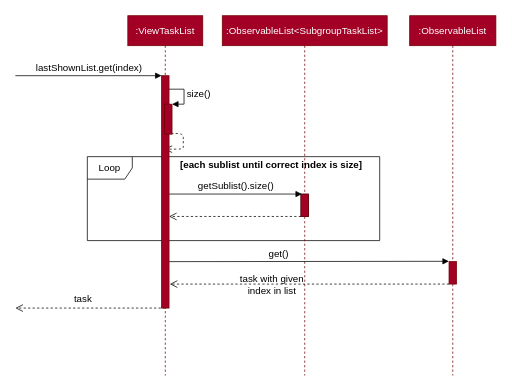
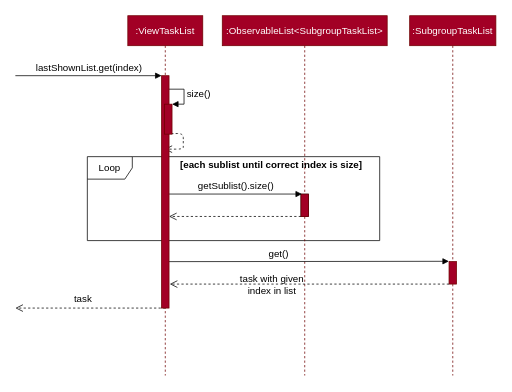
  <mxCell id="0" />
  <mxCell id="1" parent="0" />
  <mxCell id="2" value="Loop" style="shape=umlFrame;whiteSpace=wrap;html=1;fontSize=13;fontColor=#000000;" parent="1" vertex="1"><mxGeometry x="116" y="208" width="390" height="112" as="geometry" /></mxCell>
  <mxCell id="3" value=":ViewTaskList" style="shape=umlLifeline;perimeter=lifelinePerimeter;whiteSpace=wrap;html=1;container=1;collapsible=0;recursiveResize=0;outlineConnect=0;shadow=0;fillColor=#a20025;fontSize=13;fontColor=#ffffff;strokeColor=#6F0000;" parent="1" vertex="1"><mxGeometry x="170" y="20" width="100" height="480" as="geometry" /></mxCell>
  <mxCell id="4" value="lastShownList.get(index)" style="html=1;verticalAlign=bottom;endArrow=block;fillColor=#4D9900;fontSize=13;" parent="1" edge="1"><mxGeometry width="80" relative="1" as="geometry"><mxPoint x="20" y="100" as="sourcePoint" /><mxPoint x="215" y="100" as="targetPoint" /></mxGeometry></mxCell>
  <mxCell id="5" value="size()" style="edgeStyle=orthogonalEdgeStyle;html=1;align=left;spacingLeft=2;endArrow=block;rounded=0;entryX=1;entryY=0;fillColor=#4D9900;fontSize=13;" parent="1" target="20" edge="1"><mxGeometry relative="1" as="geometry"><mxPoint x="220" y="118" as="sourcePoint" /><Array as="points"><mxPoint x="245" y="118" /><mxPoint x="245" y="138" /></Array></mxGeometry></mxCell>
  <mxCell id="6" value="" style="html=1;verticalAlign=bottom;endArrow=open;dashed=1;endSize=8;fillColor=#4D9900;exitX=0.883;exitY=0.983;exitDx=0;exitDy=0;exitPerimeter=0;fontSize=13;" parent="1" source="20" edge="1"><mxGeometry x="-0.3" y="-20" relative="1" as="geometry"><mxPoint x="299" y="198" as="sourcePoint" /><mxPoint x="219" y="198" as="targetPoint" /><Array as="points"><mxPoint x="244" y="177" /><mxPoint x="244" y="188" /><mxPoint x="244" y="198" /><mxPoint x="244" y="198" /></Array><mxPoint x="40" as="offset" /></mxGeometry></mxCell>
  <mxCell id="7" value=":ObservableList&amp;lt;SubgroupTaskList&amp;gt;" style="shape=umlLifeline;perimeter=lifelinePerimeter;whiteSpace=wrap;html=1;container=1;collapsible=0;recursiveResize=0;outlineConnect=0;shadow=0;fillColor=#a20025;fontSize=13;fontColor=#ffffff;strokeColor=#6F0000;" parent="1" vertex="1"><mxGeometry x="296" y="20" width="220" height="480" as="geometry" /></mxCell>
  <mxCell id="8" value="task" style="html=1;verticalAlign=bottom;endArrow=open;dashed=1;endSize=8;fillColor=#4D9900;fontSize=13;" parent="1" edge="1"><mxGeometry x="0.1" y="-2" relative="1" as="geometry"><mxPoint x="220" y="410" as="sourcePoint" /><mxPoint x="20" y="410" as="targetPoint" /><mxPoint as="offset" /></mxGeometry></mxCell>
  <mxCell id="9" value="" style="html=1;points=[];perimeter=orthogonalPerimeter;shadow=0;fillColor=#6666FF;fontSize=13;" parent="1" vertex="1"><mxGeometry x="401" y="258" width="10" height="30" as="geometry" /></mxCell>
  <mxCell id="10" value="" style="html=1;verticalAlign=bottom;endArrow=open;dashed=1;endSize=8;fillColor=#4D9900;fontSize=13;exitX=0;exitY=0.993;exitDx=0;exitDy=0;exitPerimeter=0;" parent="1" source="9" target="19" edge="1"><mxGeometry relative="1" as="geometry"><mxPoint x="442" y="388" as="sourcePoint" /><mxPoint x="281" y="388.083" as="targetPoint" /></mxGeometry></mxCell>
  <mxCell id="11" value="[each sublist until correct index is size]" style="text;html=1;align=center;verticalAlign=middle;resizable=0;points=[];autosize=1;fontSize=13;fontColor=#000000;fontStyle=1" parent="1" vertex="1"><mxGeometry x="226" y="208" width="270" height="20" as="geometry" /></mxCell>
- <mxCell id="12" value=":ObservableList" style="shape=umlLifeline;perimeter=lifelinePerimeter;whiteSpace=wrap;html=1;container=1;collapsible=0;recursiveResize=0;outlineConnect=0;shadow=0;fillColor=#a20025;fontSize=13;fontColor=#ffffff;strokeColor=#6F0000;" parent="1" vertex="1"><mxGeometry x="546" y="20" width="115" height="480" as="geometry" /></mxCell>
+ <mxCell id="12" value=":SubgroupTaskList" style="shape=umlLifeline;perimeter=lifelinePerimeter;whiteSpace=wrap;html=1;container=1;collapsible=0;recursiveResize=0;outlineConnect=0;shadow=0;fillColor=#a20025;fontSize=13;fontColor=#ffffff;strokeColor=#6F0000;" parent="1" vertex="1"><mxGeometry x="546" y="20" width="115" height="480" as="geometry" /></mxCell>
  <mxCell id="13" value="" style="html=1;points=[];perimeter=orthogonalPerimeter;shadow=0;fillColor=#a20025;fontSize=13;strokeColor=#6F0000;fontColor=#ffffff;" parent="12" vertex="1"><mxGeometry x="52.5" y="328" width="10" height="30" as="geometry" /></mxCell>
  <mxCell id="14" value="get()" style="html=1;verticalAlign=bottom;endArrow=block;fillColor=#4D9900;fontSize=13;entryX=-0.019;entryY=-0.013;entryDx=0;entryDy=0;entryPerimeter=0;exitX=1;exitY=0.837;exitDx=0;exitDy=0;exitPerimeter=0;" parent="1" target="13" edge="1"><mxGeometry x="-0.22" width="80" relative="1" as="geometry"><mxPoint x="225" y="348.06" as="sourcePoint" /><mxPoint x="696" y="348" as="targetPoint" /><mxPoint as="offset" /></mxGeometry></mxCell>
  <mxCell id="15" value="" style="html=1;verticalAlign=bottom;endArrow=open;dashed=1;endSize=8;fillColor=#4D9900;fontSize=13;" parent="1" source="13" edge="1"><mxGeometry relative="1" as="geometry"><mxPoint x="586" y="378" as="sourcePoint" /><mxPoint x="226" y="378" as="targetPoint" /></mxGeometry></mxCell>
  <mxCell id="16" value="&lt;div&gt;task with given &lt;br&gt;&lt;/div&gt;&lt;div&gt;index in list&lt;/div&gt;" style="text;html=1;align=center;verticalAlign=middle;resizable=0;points=[];fontSize=13;fontColor=#000000;" parent="15" vertex="1" connectable="0"><mxGeometry x="-0.585" y="1" relative="1" as="geometry"><mxPoint x="-160" y="-1" as="offset" /></mxGeometry></mxCell>
  <mxCell id="17" value="" style="html=1;points=[];perimeter=orthogonalPerimeter;shadow=0;fillColor=#a20025;fontSize=13;strokeColor=#6F0000;fontColor=#ffffff;" parent="1" vertex="1"><mxGeometry x="401" y="258" width="10" height="30" as="geometry" /></mxCell>
  <mxCell id="18" value="getSublist().size()" style="html=1;verticalAlign=bottom;endArrow=block;fillColor=#4D9900;fontSize=13;entryX=0.129;entryY=-0.003;entryDx=0;entryDy=0;entryPerimeter=0;" parent="1" source="19" target="9" edge="1"><mxGeometry width="80" relative="1" as="geometry"><mxPoint x="281.5" y="258" as="sourcePoint" /><mxPoint x="456" y="258" as="targetPoint" /></mxGeometry></mxCell>
  <mxCell id="19" value="" style="html=1;points=[];perimeter=orthogonalPerimeter;shadow=0;fillColor=#a20025;fontSize=13;strokeColor=#6F0000;fontColor=#ffffff;" parent="1" vertex="1"><mxGeometry x="215" y="100" width="10" height="310" as="geometry" /></mxCell>
  <mxCell id="20" value="" style="html=1;points=[];perimeter=orthogonalPerimeter;shadow=0;fillColor=#a20025;fontSize=13;strokeColor=#6F0000;fontColor=#ffffff;" parent="1" vertex="1"><mxGeometry x="219" y="138" width="10" height="40" as="geometry" /></mxCell>
